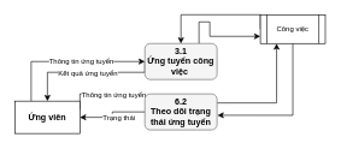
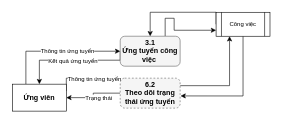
  <mxCell id="0" />
  <mxCell id="1" parent="0" />
  <mxCell id="2" style="edgeStyle=orthogonalEdgeStyle;rounded=0;orthogonalLoop=1;jettySize=auto;html=1;exitX=0.25;exitY=0;exitDx=0;exitDy=0;entryX=0;entryY=0.5;entryDx=0;entryDy=0;" edge="1" parent="1" source="6" target="10"><mxGeometry relative="1" as="geometry"><mxPoint x="-37.5" y="145" as="sourcePoint" /><mxPoint x="180" y="73" as="targetPoint" /><Array as="points"><mxPoint x="43" y="85" /></Array></mxGeometry></mxCell>
  <mxCell id="3" value="Thông tin ứng tuyển" style="edgeLabel;html=1;align=center;verticalAlign=middle;resizable=0;points=[];fontSize=10;" vertex="1" connectable="0" parent="2"><mxGeometry x="0.166" y="2" relative="1" as="geometry"><mxPoint as="offset" /></mxGeometry></mxCell>
  <mxCell id="4" style="edgeStyle=orthogonalEdgeStyle;rounded=0;orthogonalLoop=1;jettySize=auto;html=1;exitX=1;exitY=0.25;exitDx=0;exitDy=0;entryX=0;entryY=0;entryDx=0;entryDy=0;fontSize=10;fontColor=#000000;" edge="1" parent="1" source="6" target="17"><mxGeometry relative="1" as="geometry"><Array as="points"><mxPoint x="110" y="130" /></Array></mxGeometry></mxCell>
  <mxCell id="5" value="Thông tin ứng tuyển" style="edgeLabel;html=1;align=center;verticalAlign=middle;resizable=0;points=[];fontSize=10;fontColor=#000000;" vertex="1" connectable="0" parent="4"><mxGeometry x="0.11" y="1" relative="1" as="geometry"><mxPoint x="5.83" y="1" as="offset" /></mxGeometry></mxCell>
  <mxCell id="6" value="Ứng viên" style="rounded=0;whiteSpace=wrap;html=1;strokeWidth=1;fontStyle=1" vertex="1" parent="1"><mxGeometry x="20" y="140" width="90" height="45" as="geometry" /></mxCell>
  <mxCell id="7" style="edgeStyle=orthogonalEdgeStyle;rounded=0;orthogonalLoop=1;jettySize=auto;html=1;exitX=0;exitY=0.5;exitDx=0;exitDy=0;fontSize=12;entryX=0.5;entryY=0;entryDx=0;entryDy=0;" edge="1" parent="1" source="10" target="6"><mxGeometry relative="1" as="geometry"><mxPoint x="-30" y="160" as="targetPoint" /><Array as="points"><mxPoint x="200" y="100" /><mxPoint x="65" y="100" /></Array></mxGeometry></mxCell>
  <mxCell id="8" value="Kết quả ứng tuyển" style="edgeLabel;html=1;align=center;verticalAlign=middle;resizable=0;points=[];fontSize=10;" vertex="1" connectable="0" parent="7"><mxGeometry x="0.005" y="1" relative="1" as="geometry"><mxPoint as="offset" /></mxGeometry></mxCell>
  <mxCell id="9" style="edgeStyle=orthogonalEdgeStyle;rounded=0;orthogonalLoop=1;jettySize=auto;html=1;exitX=0.75;exitY=0;exitDx=0;exitDy=0;entryX=0;entryY=0.75;entryDx=0;entryDy=0;fontSize=10;" edge="1" parent="1" source="10" target="13"><mxGeometry relative="1" as="geometry"><Array as="points"><mxPoint x="290" y="30" /></Array></mxGeometry></mxCell>
  <mxCell id="10" value="3.1&lt;br&gt;Ứng tuyển công việc&amp;nbsp;" style="rounded=1;whiteSpace=wrap;html=1;labelBackgroundColor=none;strokeColor=#666666;strokeWidth=1;fontSize=12;fillColor=#f5f5f5;fontStyle=1;" vertex="1" parent="1"><mxGeometry x="200" y="60" width="100" height="50" as="geometry" /></mxCell>
  <mxCell id="11" style="edgeStyle=orthogonalEdgeStyle;rounded=0;orthogonalLoop=1;jettySize=auto;html=1;fontSize=10;exitX=0;exitY=0.5;exitDx=0;exitDy=0;entryX=0.5;entryY=0;entryDx=0;entryDy=0;" edge="1" parent="1" source="13" target="10"><mxGeometry relative="1" as="geometry"><mxPoint x="500" y="10" as="sourcePoint" /><mxPoint x="270" y="-20" as="targetPoint" /><Array as="points"><mxPoint x="250" y="20" /></Array></mxGeometry></mxCell>
  <mxCell id="12" style="edgeStyle=orthogonalEdgeStyle;rounded=0;orthogonalLoop=1;jettySize=auto;html=1;exitX=0.5;exitY=1;exitDx=0;exitDy=0;entryX=1.007;entryY=0.593;entryDx=0;entryDy=0;entryPerimeter=0;fontSize=10;fontColor=#000000;" edge="1" parent="1" source="13" target="17"><mxGeometry relative="1" as="geometry" /></mxCell>
  <mxCell id="13" value="Công việc" style="shape=process;whiteSpace=wrap;html=1;backgroundOutline=1;labelBackgroundColor=none;strokeColor=#000000;strokeWidth=1;gradientColor=none;fontSize=10;" vertex="1" parent="1"><mxGeometry x="360" y="20" width="90" height="40" as="geometry" /></mxCell>
  <mxCell id="14" style="edgeStyle=orthogonalEdgeStyle;rounded=0;orthogonalLoop=1;jettySize=auto;html=1;exitX=0;exitY=0.5;exitDx=0;exitDy=0;entryX=1;entryY=0.5;entryDx=0;entryDy=0;fontSize=10;fontColor=#000000;" edge="1" parent="1" source="17" target="6"><mxGeometry relative="1" as="geometry" /></mxCell>
  <mxCell id="15" value="Trạng thái" style="edgeLabel;html=1;align=center;verticalAlign=middle;resizable=0;points=[];fontSize=10;fontColor=#000000;" vertex="1" connectable="0" parent="14"><mxGeometry x="0.096" relative="1" as="geometry"><mxPoint x="9.33" as="offset" /></mxGeometry></mxCell>
  <mxCell id="16" style="edgeStyle=orthogonalEdgeStyle;rounded=0;orthogonalLoop=1;jettySize=auto;html=1;exitX=1;exitY=0.25;exitDx=0;exitDy=0;entryX=0.25;entryY=1;entryDx=0;entryDy=0;fontSize=10;fontColor=#000000;" edge="1" parent="1" source="17" target="13"><mxGeometry relative="1" as="geometry" /></mxCell>
- <mxCell id="17" value="6.2&lt;br&gt;Theo dõi trạng thái ứng tuyển" style="rounded=1;whiteSpace=wrap;html=1;labelBackgroundColor=none;strokeColor=#666666;strokeWidth=1;fontSize=12;fillColor=#f5f5f5;fontStyle=1;" vertex="1" parent="1"><mxGeometry x="200" y="130" width="100" height="50" as="geometry" /></mxCell>
+ <mxCell id="17" value="6.2&lt;br&gt;Theo dõi trạng thái ứng tuyển" style="rounded=1;whiteSpace=wrap;html=1;labelBackgroundColor=none;strokeColor=#666666;strokeWidth=1;fontSize=12;fillColor=#f5f5f5;fontStyle=1;dashed=1;" vertex="1" parent="1"><mxGeometry x="200" y="130" width="100" height="50" as="geometry" /></mxCell>
